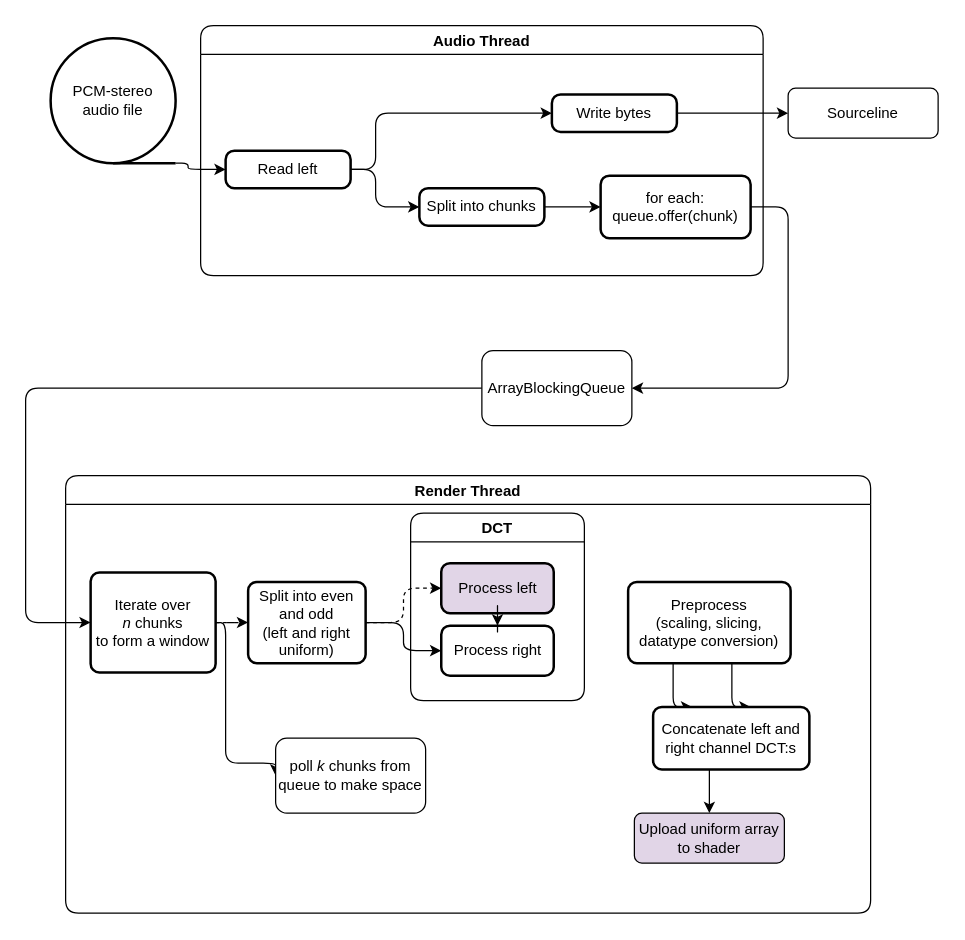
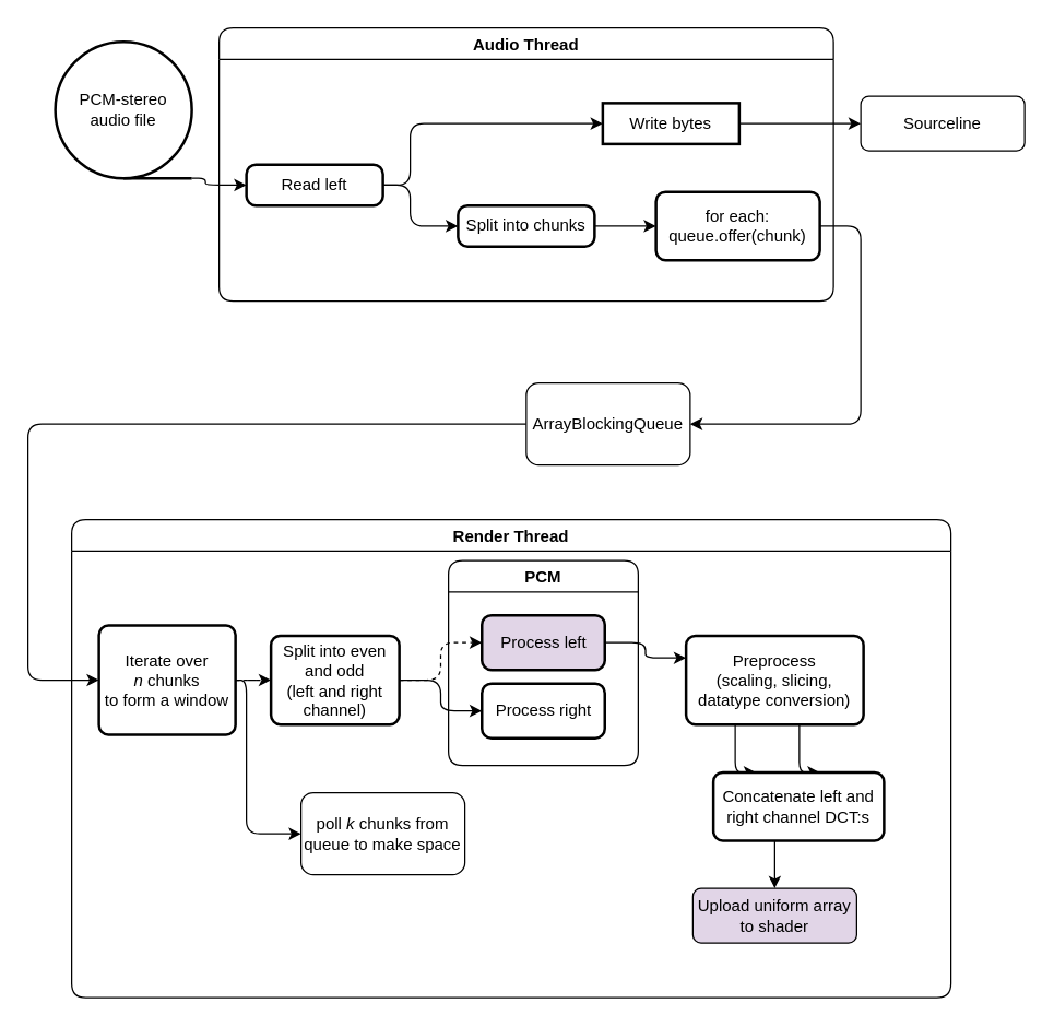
  <mxCell id="0" />
  <mxCell id="1" parent="0" />
  <mxCell id="2" style="edgeStyle=orthogonalEdgeStyle;orthogonalLoop=1;jettySize=auto;html=1;exitX=1;exitY=1;exitDx=0;exitDy=0;exitPerimeter=0;" edge="1" parent="1" source="3" target="6"><mxGeometry relative="1" as="geometry"><Array as="points"><mxPoint x="150" y="130" /><mxPoint x="150" y="135" /></Array></mxGeometry></mxCell>
  <mxCell id="3" value="PCM-stereo&lt;br&gt;audio file" style="strokeWidth=2;html=1;shape=mxgraph.flowchart.sequential_data;whiteSpace=wrap;rounded=1;" vertex="1" parent="1"><mxGeometry x="40" y="30" width="100" height="100" as="geometry" /></mxCell>
  <mxCell id="4" style="edgeStyle=orthogonalEdgeStyle;orthogonalLoop=1;jettySize=auto;html=1;entryX=0;entryY=0.5;entryDx=0;entryDy=0;" edge="1" parent="1" source="6" target="11"><mxGeometry relative="1" as="geometry"><Array as="points"><mxPoint x="300" y="135" /><mxPoint x="300" y="165" /></Array></mxGeometry></mxCell>
  <mxCell id="5" style="edgeStyle=orthogonalEdgeStyle;orthogonalLoop=1;jettySize=auto;html=1;entryX=0;entryY=0.5;entryDx=0;entryDy=0;" edge="1" parent="1" source="6" target="12"><mxGeometry relative="1" as="geometry"><Array as="points"><mxPoint x="300" y="135" /><mxPoint x="300" y="90" /></Array></mxGeometry></mxCell>
  <mxCell id="6" value="Read left" style="whiteSpace=wrap;html=1;absoluteArcSize=1;arcSize=14;strokeWidth=2;rounded=1;" vertex="1" parent="1"><mxGeometry x="180" y="120" width="100" height="30" as="geometry" /></mxCell>
  <mxCell id="7" style="edgeStyle=orthogonalEdgeStyle;orthogonalLoop=1;jettySize=auto;html=1;entryX=0;entryY=0.5;entryDx=0;entryDy=0;" edge="1" parent="1" source="8" target="20"><mxGeometry relative="1" as="geometry"><mxPoint x="90" y="490" as="targetPoint" /><Array as="points"><mxPoint x="20" y="310" /><mxPoint x="20" y="498" /><mxPoint x="72" y="498" /></Array></mxGeometry></mxCell>
  <mxCell id="8" value="ArrayBlockingQueue" style="whiteSpace=wrap;html=1;rounded=1;" vertex="1" parent="1"><mxGeometry x="385" y="280" width="120" height="60" as="geometry" /></mxCell>
  <mxCell id="9" value="Audio Thread" style="swimlane;rounded=1;" vertex="1" parent="1"><mxGeometry x="160" y="20" width="450" height="200" as="geometry" /></mxCell>
  <mxCell id="10" style="edgeStyle=orthogonalEdgeStyle;orthogonalLoop=1;jettySize=auto;html=1;entryX=0;entryY=0.5;entryDx=0;entryDy=0;" edge="1" parent="9" source="11" target="13"><mxGeometry relative="1" as="geometry" /></mxCell>
  <mxCell id="11" value="Split into chunks" style="whiteSpace=wrap;html=1;absoluteArcSize=1;arcSize=14;strokeWidth=2;rounded=1;" vertex="1" parent="9"><mxGeometry x="175" y="130" width="100" height="30" as="geometry" /></mxCell>
- <mxCell id="12" value="Write bytes" style="whiteSpace=wrap;html=1;absoluteArcSize=1;arcSize=14;strokeWidth=2;rounded=1;" vertex="1" parent="9"><mxGeometry x="281" y="55" width="100" height="30" as="geometry" /></mxCell>
+ <mxCell id="12" value="Write bytes" style="whiteSpace=wrap;html=1;absoluteArcSize=1;arcSize=14;strokeWidth=2;rounded=0;" vertex="1" parent="9"><mxGeometry x="281" y="55" width="100" height="30" as="geometry" /></mxCell>
  <mxCell id="13" value="for each: queue.offer(chunk)" style="whiteSpace=wrap;html=1;absoluteArcSize=1;arcSize=14;strokeWidth=2;rounded=1;" vertex="1" parent="9"><mxGeometry x="320" y="120" width="120" height="50" as="geometry" /></mxCell>
  <mxCell id="14" value="Sourceline" style="whiteSpace=wrap;html=1;rounded=1;" vertex="1" parent="1"><mxGeometry x="630" y="70" width="120" height="40" as="geometry" /></mxCell>
  <mxCell id="15" style="edgeStyle=orthogonalEdgeStyle;orthogonalLoop=1;jettySize=auto;html=1;entryX=0;entryY=0.5;entryDx=0;entryDy=0;" edge="1" parent="1" source="12" target="14"><mxGeometry relative="1" as="geometry" /></mxCell>
  <mxCell id="16" style="edgeStyle=orthogonalEdgeStyle;orthogonalLoop=1;jettySize=auto;html=1;entryX=1;entryY=0.5;entryDx=0;entryDy=0;exitX=1;exitY=0.5;exitDx=0;exitDy=0;" edge="1" parent="1" source="13" target="8"><mxGeometry relative="1" as="geometry"><Array as="points"><mxPoint x="630" y="165" /><mxPoint x="630" y="310" /></Array></mxGeometry></mxCell>
  <mxCell id="17" value="Render Thread" style="swimlane;rounded=1;" vertex="1" parent="1"><mxGeometry x="52" y="380" width="644" height="350" as="geometry" /></mxCell>
  <mxCell id="18" style="edgeStyle=orthogonalEdgeStyle;orthogonalLoop=1;jettySize=auto;html=1;entryX=0;entryY=0.5;entryDx=0;entryDy=0;dashed=1;" edge="1" parent="17" source="20" target="23"><mxGeometry relative="1" as="geometry" /></mxCell>
  <mxCell id="19" style="edgeStyle=orthogonalEdgeStyle;orthogonalLoop=1;jettySize=auto;html=1;exitX=1;exitY=0.5;exitDx=0;exitDy=0;entryX=0;entryY=0.5;entryDx=0;entryDy=0;" edge="1" parent="17" source="20" target="34"><mxGeometry relative="1" as="geometry"><Array as="points"><mxPoint x="128" y="118" /><mxPoint x="128" y="230" /></Array></mxGeometry></mxCell>
  <mxCell id="20" value="Iterate over &lt;i&gt;n&lt;/i&gt;&amp;nbsp;chunks&lt;br&gt;to form a window" style="whiteSpace=wrap;html=1;absoluteArcSize=1;arcSize=14;strokeWidth=2;rounded=1;" vertex="1" parent="17"><mxGeometry x="20" y="77.5" width="100" height="80" as="geometry" /></mxCell>
  <mxCell id="21" style="edgeStyle=orthogonalEdgeStyle;orthogonalLoop=1;jettySize=auto;html=1;dashed=1;" edge="1" parent="17" source="23" target="25"><mxGeometry relative="1" as="geometry" /></mxCell>
  <mxCell id="22" style="edgeStyle=orthogonalEdgeStyle;orthogonalLoop=1;jettySize=auto;html=1;" edge="1" parent="17" source="23" target="26"><mxGeometry relative="1" as="geometry" /></mxCell>
- <mxCell id="23" value="Split into even and odd&lt;br&gt;(left and right uniform)" style="whiteSpace=wrap;html=1;absoluteArcSize=1;arcSize=14;strokeWidth=2;rounded=1;" vertex="1" parent="17"><mxGeometry x="146" y="85" width="94" height="65" as="geometry" /></mxCell>
- <mxCell id="24" value="DCT" style="swimlane;rounded=1;" vertex="1" parent="17"><mxGeometry x="276" y="30" width="139" height="150" as="geometry" /></mxCell>
+ <mxCell id="23" value="Split into even and odd&lt;br&gt;(left and right channel)" style="whiteSpace=wrap;html=1;absoluteArcSize=1;arcSize=14;strokeWidth=2;rounded=1;" vertex="1" parent="17"><mxGeometry x="146" y="85" width="94" height="65" as="geometry" /></mxCell>
+ <mxCell id="24" value="PCM" style="swimlane;rounded=1;" vertex="1" parent="17"><mxGeometry x="276" y="30" width="139" height="150" as="geometry" /></mxCell>
  <mxCell id="25" value="Process left" style="whiteSpace=wrap;html=1;absoluteArcSize=1;arcSize=14;strokeWidth=2;rounded=1;fillColor=#e1d5e7;" vertex="1" parent="24"><mxGeometry x="24.5" y="40" width="90" height="40" as="geometry" /></mxCell>
  <mxCell id="26" value="Process right" style="whiteSpace=wrap;html=1;absoluteArcSize=1;arcSize=14;strokeWidth=2;rounded=1;" vertex="1" parent="24"><mxGeometry x="24.5" y="90" width="90" height="40" as="geometry" /></mxCell>
  <mxCell id="27" style="edgeStyle=orthogonalEdgeStyle;orthogonalLoop=1;jettySize=auto;html=1;entryX=0.25;entryY=0;entryDx=0;entryDy=0;" edge="1" parent="17" source="29" target="32"><mxGeometry relative="1" as="geometry"><Array as="points"><mxPoint x="486" y="160" /><mxPoint x="486" y="160" /></Array></mxGeometry></mxCell>
  <mxCell id="28" style="edgeStyle=orthogonalEdgeStyle;orthogonalLoop=1;jettySize=auto;html=1;entryX=0.624;entryY=0;entryDx=0;entryDy=0;entryPerimeter=0;" edge="1" parent="17" source="29" target="32"><mxGeometry relative="1" as="geometry"><Array as="points"><mxPoint x="533" y="160" /><mxPoint x="533" y="160" /></Array></mxGeometry></mxCell>
  <mxCell id="29" value="Preprocess&lt;br&gt;(scaling, slicing, datatype conversion)" style="whiteSpace=wrap;html=1;absoluteArcSize=1;arcSize=14;strokeWidth=2;rounded=1;" vertex="1" parent="17"><mxGeometry x="450" y="85" width="130" height="65" as="geometry" /></mxCell>
- <mxCell id="30" style="edgeStyle=orthogonalEdgeStyle;orthogonalLoop=1;jettySize=auto;html=1;" edge="1" parent="17" source="25" target="26"><mxGeometry relative="1" as="geometry" /></mxCell>
+ <mxCell id="30" style="edgeStyle=orthogonalEdgeStyle;orthogonalLoop=1;jettySize=auto;html=1;entryX=0;entryY=0.25;entryDx=0;entryDy=0;" edge="1" parent="17" source="25" target="29"><mxGeometry relative="1" as="geometry" /></mxCell>
  <mxCell id="31" style="edgeStyle=orthogonalEdgeStyle;orthogonalLoop=1;jettySize=auto;html=1;" edge="1" parent="17" source="32" target="33"><mxGeometry relative="1" as="geometry"><Array as="points"><mxPoint x="515" y="240" /><mxPoint x="515" y="240" /></Array></mxGeometry></mxCell>
  <mxCell id="32" value="Concatenate left and right channel DCT:s" style="whiteSpace=wrap;html=1;absoluteArcSize=1;arcSize=14;strokeWidth=2;rounded=1;" vertex="1" parent="17"><mxGeometry x="470" y="185" width="125" height="50" as="geometry" /></mxCell>
  <mxCell id="33" value="Upload uniform array to shader" style="whiteSpace=wrap;html=1;rounded=1;fillColor=#e1d5e7;" vertex="1" parent="17"><mxGeometry x="455" y="270" width="120" height="40" as="geometry" /></mxCell>
- <mxCell id="34" value="poll &lt;i&gt;k&lt;/i&gt;&amp;nbsp;chunks from queue to make space" style="whiteSpace=wrap;html=1;rounded=1;" vertex="1" parent="17"><mxGeometry x="168" y="210" width="120" height="60" as="geometry" /></mxCell>
+ <mxCell id="34" value="poll &lt;i&gt;k&lt;/i&gt;&amp;nbsp;chunks from queue to make space" style="whiteSpace=wrap;html=1;rounded=1;" vertex="1" parent="17"><mxGeometry x="168" y="200" width="120" height="60" as="geometry" /></mxCell>
